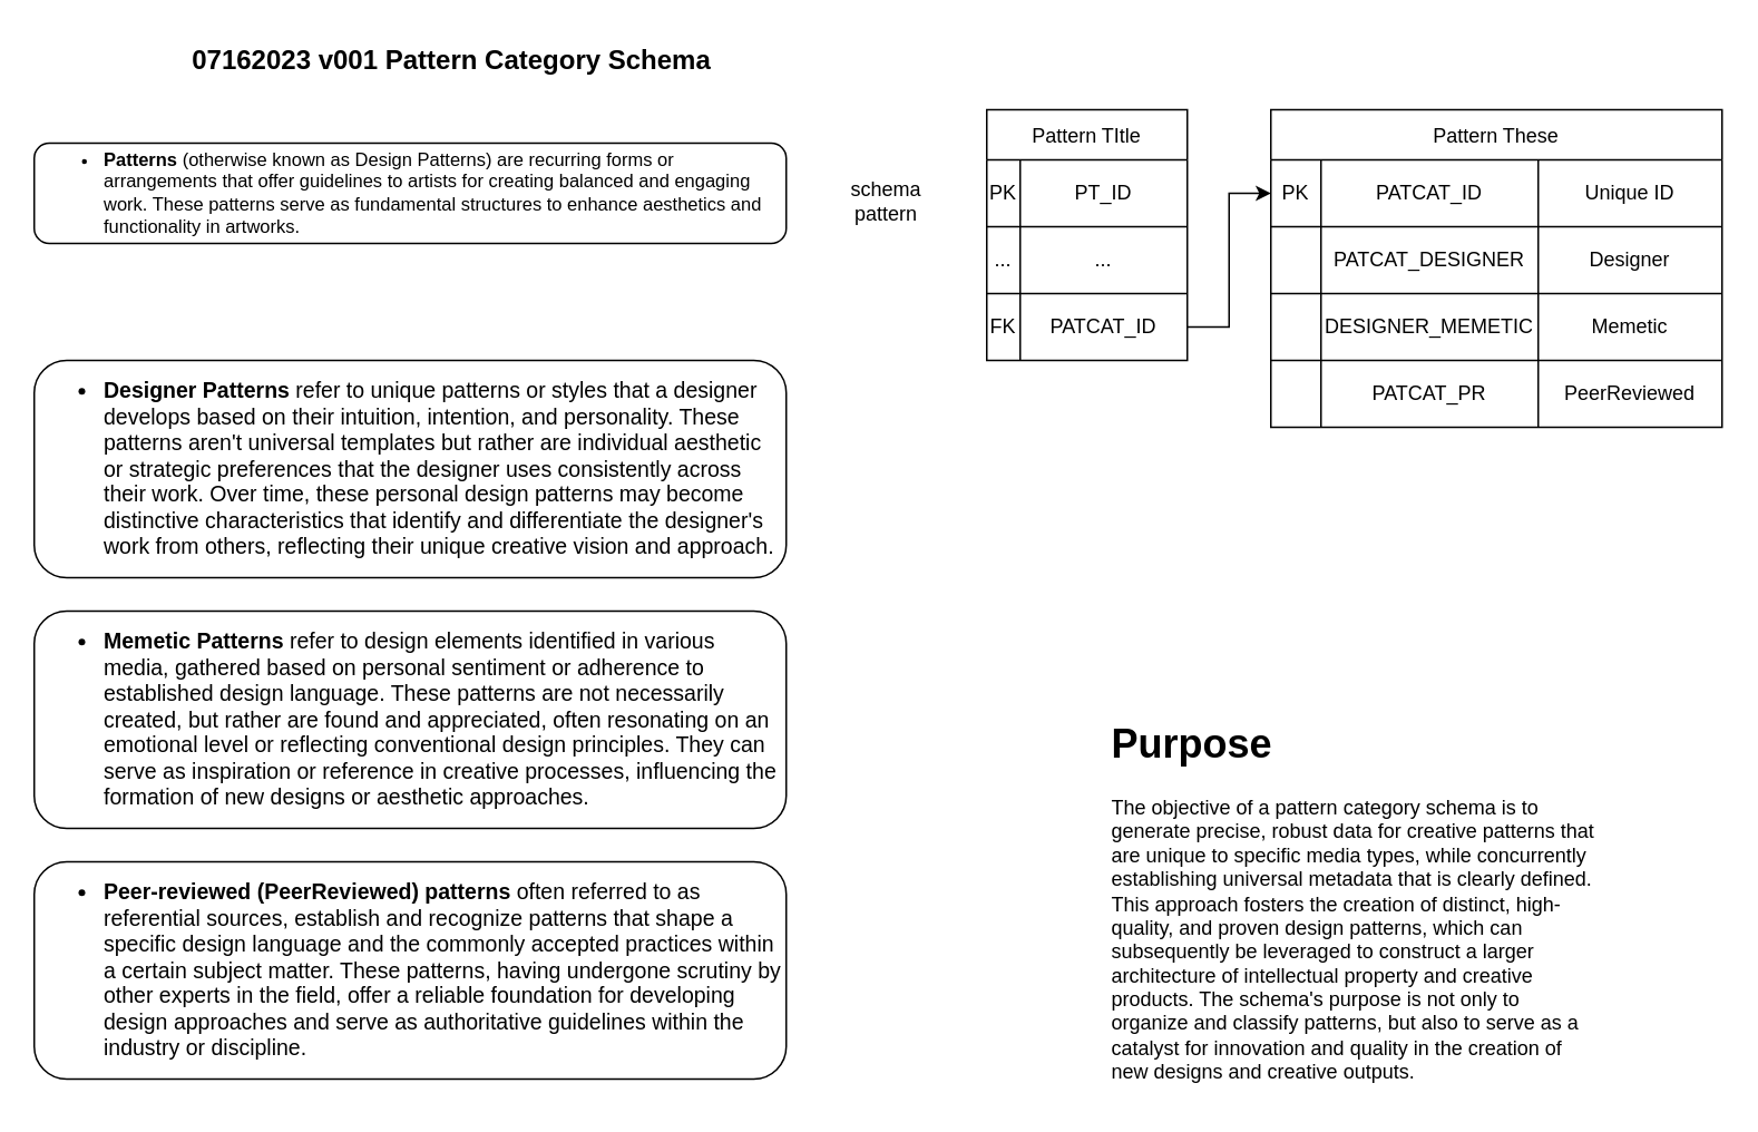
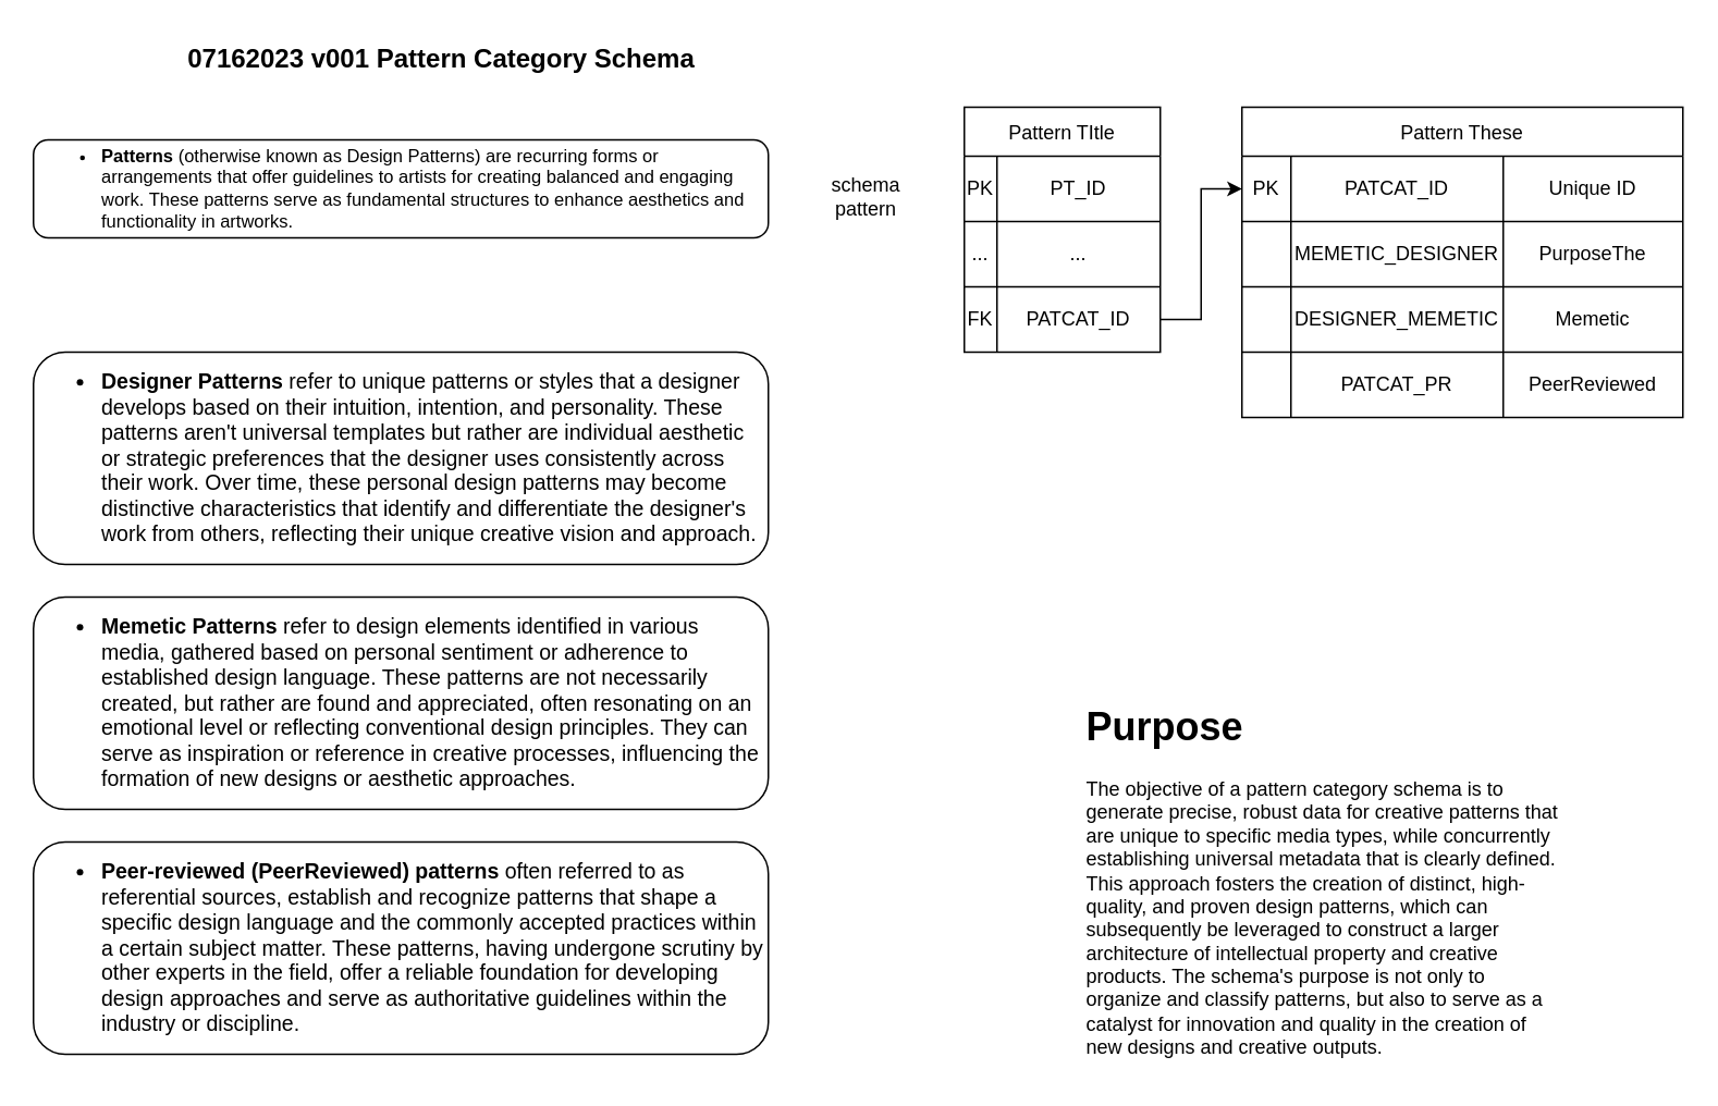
  <mxCell id="0" />
  <mxCell id="1" parent="0" />
  <mxCell id="2" value="07162023 v001 Pattern Category Schema" style="text;html=1;strokeColor=none;fillColor=none;align=center;verticalAlign=middle;whiteSpace=wrap;rounded=0;fontSize=16;fontStyle=1" parent="1" vertex="1"><mxGeometry x="110" y="20" width="320" height="30" as="geometry" /></mxCell>
  <mxCell id="3" value="Pattern These" style="shape=table;startSize=30;container=1;collapsible=0;childLayout=tableLayout;" parent="1" vertex="1"><mxGeometry x="760" y="65" width="270" height="190" as="geometry" /></mxCell>
  <mxCell id="4" value="" style="shape=tableRow;horizontal=0;startSize=0;swimlaneHead=0;swimlaneBody=0;strokeColor=inherit;top=0;left=0;bottom=0;right=0;collapsible=0;dropTarget=0;fillColor=none;points=[[0,0.5],[1,0.5]];portConstraint=eastwest;" parent="3" vertex="1"><mxGeometry y="30" width="270" height="40" as="geometry" /></mxCell>
  <mxCell id="5" value="PK" style="shape=partialRectangle;html=1;whiteSpace=wrap;connectable=0;strokeColor=inherit;overflow=hidden;fillColor=none;top=0;left=0;bottom=0;right=0;pointerEvents=1;" parent="4" vertex="1"><mxGeometry width="30" height="40" as="geometry"><mxRectangle width="30" height="40" as="alternateBounds" /></mxGeometry></mxCell>
  <mxCell id="6" value="PATCAT_ID" style="shape=partialRectangle;html=1;whiteSpace=wrap;connectable=0;strokeColor=inherit;overflow=hidden;fillColor=none;top=0;left=0;bottom=0;right=0;pointerEvents=1;" parent="4" vertex="1"><mxGeometry x="30" width="130" height="40" as="geometry"><mxRectangle width="130" height="40" as="alternateBounds" /></mxGeometry></mxCell>
  <mxCell id="7" value="Unique ID" style="shape=partialRectangle;html=1;whiteSpace=wrap;connectable=0;strokeColor=inherit;overflow=hidden;fillColor=none;top=0;left=0;bottom=0;right=0;pointerEvents=1;" parent="4" vertex="1"><mxGeometry x="160" width="110" height="40" as="geometry"><mxRectangle width="110" height="40" as="alternateBounds" /></mxGeometry></mxCell>
  <mxCell id="8" value="" style="shape=tableRow;horizontal=0;startSize=0;swimlaneHead=0;swimlaneBody=0;strokeColor=inherit;top=0;left=0;bottom=0;right=0;collapsible=0;dropTarget=0;fillColor=none;points=[[0,0.5],[1,0.5]];portConstraint=eastwest;" parent="3" vertex="1"><mxGeometry y="70" width="270" height="40" as="geometry" /></mxCell>
  <mxCell id="9" style="shape=partialRectangle;html=1;whiteSpace=wrap;connectable=0;strokeColor=inherit;overflow=hidden;fillColor=none;top=0;left=0;bottom=0;right=0;pointerEvents=1;" parent="8" vertex="1"><mxGeometry width="30" height="40" as="geometry"><mxRectangle width="30" height="40" as="alternateBounds" /></mxGeometry></mxCell>
- <mxCell id="10" value="PATCAT_DESIGNER" style="shape=partialRectangle;html=1;whiteSpace=wrap;connectable=0;strokeColor=inherit;overflow=hidden;fillColor=none;top=0;left=0;bottom=0;right=0;pointerEvents=1;" parent="8" vertex="1"><mxGeometry x="30" width="130" height="40" as="geometry"><mxRectangle width="130" height="40" as="alternateBounds" /></mxGeometry></mxCell>
- <mxCell id="11" value="Designer" style="shape=partialRectangle;html=1;whiteSpace=wrap;connectable=0;strokeColor=inherit;overflow=hidden;fillColor=none;top=0;left=0;bottom=0;right=0;pointerEvents=1;" parent="8" vertex="1"><mxGeometry x="160" width="110" height="40" as="geometry"><mxRectangle width="110" height="40" as="alternateBounds" /></mxGeometry></mxCell>
+ <mxCell id="10" value="MEMETIC_DESIGNER" style="shape=partialRectangle;html=1;whiteSpace=wrap;connectable=0;strokeColor=inherit;overflow=hidden;fillColor=none;top=0;left=0;bottom=0;right=0;pointerEvents=1;" parent="8" vertex="1"><mxGeometry x="30" width="130" height="40" as="geometry"><mxRectangle width="130" height="40" as="alternateBounds" /></mxGeometry></mxCell>
+ <mxCell id="11" value="PurposeThe" style="shape=partialRectangle;html=1;whiteSpace=wrap;connectable=0;strokeColor=inherit;overflow=hidden;fillColor=none;top=0;left=0;bottom=0;right=0;pointerEvents=1;" parent="8" vertex="1"><mxGeometry x="160" width="110" height="40" as="geometry"><mxRectangle width="110" height="40" as="alternateBounds" /></mxGeometry></mxCell>
  <mxCell id="12" value="" style="shape=tableRow;horizontal=0;startSize=0;swimlaneHead=0;swimlaneBody=0;strokeColor=inherit;top=0;left=0;bottom=0;right=0;collapsible=0;dropTarget=0;fillColor=none;points=[[0,0.5],[1,0.5]];portConstraint=eastwest;" parent="3" vertex="1"><mxGeometry y="110" width="270" height="40" as="geometry" /></mxCell>
  <mxCell id="13" style="shape=partialRectangle;html=1;whiteSpace=wrap;connectable=0;strokeColor=inherit;overflow=hidden;fillColor=none;top=0;left=0;bottom=0;right=0;pointerEvents=1;" parent="12" vertex="1"><mxGeometry width="30" height="40" as="geometry"><mxRectangle width="30" height="40" as="alternateBounds" /></mxGeometry></mxCell>
  <mxCell id="14" value="DESIGNER_MEMETIC" style="shape=partialRectangle;html=1;whiteSpace=wrap;connectable=0;strokeColor=inherit;overflow=hidden;fillColor=none;top=0;left=0;bottom=0;right=0;pointerEvents=1;" parent="12" vertex="1"><mxGeometry x="30" width="130" height="40" as="geometry"><mxRectangle width="130" height="40" as="alternateBounds" /></mxGeometry></mxCell>
  <mxCell id="15" value="Memetic" style="shape=partialRectangle;html=1;whiteSpace=wrap;connectable=0;strokeColor=inherit;overflow=hidden;fillColor=none;top=0;left=0;bottom=0;right=0;pointerEvents=1;" parent="12" vertex="1"><mxGeometry x="160" width="110" height="40" as="geometry"><mxRectangle width="110" height="40" as="alternateBounds" /></mxGeometry></mxCell>
  <mxCell id="16" value="" style="shape=tableRow;horizontal=0;startSize=0;swimlaneHead=0;swimlaneBody=0;strokeColor=inherit;top=0;left=0;bottom=0;right=0;collapsible=0;dropTarget=0;fillColor=none;points=[[0,0.5],[1,0.5]];portConstraint=eastwest;" parent="3" vertex="1"><mxGeometry y="150" width="270" height="40" as="geometry" /></mxCell>
  <mxCell id="17" style="shape=partialRectangle;html=1;whiteSpace=wrap;connectable=0;strokeColor=inherit;overflow=hidden;fillColor=none;top=0;left=0;bottom=0;right=0;pointerEvents=1;" parent="16" vertex="1"><mxGeometry width="30" height="40" as="geometry"><mxRectangle width="30" height="40" as="alternateBounds" /></mxGeometry></mxCell>
  <mxCell id="18" value="PATCAT_PR" style="shape=partialRectangle;html=1;whiteSpace=wrap;connectable=0;strokeColor=inherit;overflow=hidden;fillColor=none;top=0;left=0;bottom=0;right=0;pointerEvents=1;" parent="16" vertex="1"><mxGeometry x="30" width="130" height="40" as="geometry"><mxRectangle width="130" height="40" as="alternateBounds" /></mxGeometry></mxCell>
  <mxCell id="19" value="PeerReviewed" style="shape=partialRectangle;html=1;whiteSpace=wrap;connectable=0;strokeColor=inherit;overflow=hidden;fillColor=none;top=0;left=0;bottom=0;right=0;pointerEvents=1;" parent="16" vertex="1"><mxGeometry x="160" width="110" height="40" as="geometry"><mxRectangle width="110" height="40" as="alternateBounds" /></mxGeometry></mxCell>
  <mxCell id="20" value="Pattern TItle" style="shape=table;startSize=30;container=1;collapsible=0;childLayout=tableLayout;" parent="1" vertex="1"><mxGeometry x="590" y="65" width="120" height="150" as="geometry" /></mxCell>
  <mxCell id="21" value="" style="shape=tableRow;horizontal=0;startSize=0;swimlaneHead=0;swimlaneBody=0;strokeColor=inherit;top=0;left=0;bottom=0;right=0;collapsible=0;dropTarget=0;fillColor=none;points=[[0,0.5],[1,0.5]];portConstraint=eastwest;" parent="20" vertex="1"><mxGeometry y="30" width="120" height="40" as="geometry" /></mxCell>
  <mxCell id="22" value="PK" style="shape=partialRectangle;html=1;whiteSpace=wrap;connectable=0;strokeColor=inherit;overflow=hidden;fillColor=none;top=0;left=0;bottom=0;right=0;pointerEvents=1;" parent="21" vertex="1"><mxGeometry width="20" height="40" as="geometry"><mxRectangle width="20" height="40" as="alternateBounds" /></mxGeometry></mxCell>
  <mxCell id="23" value="PT_ID" style="shape=partialRectangle;html=1;whiteSpace=wrap;connectable=0;strokeColor=inherit;overflow=hidden;fillColor=none;top=0;left=0;bottom=0;right=0;pointerEvents=1;" parent="21" vertex="1"><mxGeometry x="20" width="100" height="40" as="geometry"><mxRectangle width="100" height="40" as="alternateBounds" /></mxGeometry></mxCell>
  <mxCell id="24" value="" style="shape=tableRow;horizontal=0;startSize=0;swimlaneHead=0;swimlaneBody=0;strokeColor=inherit;top=0;left=0;bottom=0;right=0;collapsible=0;dropTarget=0;fillColor=none;points=[[0,0.5],[1,0.5]];portConstraint=eastwest;" parent="20" vertex="1"><mxGeometry y="70" width="120" height="40" as="geometry" /></mxCell>
  <mxCell id="25" value="..." style="shape=partialRectangle;html=1;whiteSpace=wrap;connectable=0;strokeColor=inherit;overflow=hidden;fillColor=none;top=0;left=0;bottom=0;right=0;pointerEvents=1;" parent="24" vertex="1"><mxGeometry width="20" height="40" as="geometry"><mxRectangle width="20" height="40" as="alternateBounds" /></mxGeometry></mxCell>
  <mxCell id="26" value="..." style="shape=partialRectangle;html=1;whiteSpace=wrap;connectable=0;strokeColor=inherit;overflow=hidden;fillColor=none;top=0;left=0;bottom=0;right=0;pointerEvents=1;" parent="24" vertex="1"><mxGeometry x="20" width="100" height="40" as="geometry"><mxRectangle width="100" height="40" as="alternateBounds" /></mxGeometry></mxCell>
  <mxCell id="27" value="" style="shape=tableRow;horizontal=0;startSize=0;swimlaneHead=0;swimlaneBody=0;strokeColor=inherit;top=0;left=0;bottom=0;right=0;collapsible=0;dropTarget=0;fillColor=none;points=[[0,0.5],[1,0.5]];portConstraint=eastwest;" parent="20" vertex="1"><mxGeometry y="110" width="120" height="40" as="geometry" /></mxCell>
  <mxCell id="28" value="FK" style="shape=partialRectangle;html=1;whiteSpace=wrap;connectable=0;strokeColor=inherit;overflow=hidden;fillColor=none;top=0;left=0;bottom=0;right=0;pointerEvents=1;" parent="27" vertex="1"><mxGeometry width="20" height="40" as="geometry"><mxRectangle width="20" height="40" as="alternateBounds" /></mxGeometry></mxCell>
  <mxCell id="29" value="PATCAT_ID" style="shape=partialRectangle;html=1;whiteSpace=wrap;connectable=0;strokeColor=inherit;overflow=hidden;fillColor=none;top=0;left=0;bottom=0;right=0;pointerEvents=1;" parent="27" vertex="1"><mxGeometry x="20" width="100" height="40" as="geometry"><mxRectangle width="100" height="40" as="alternateBounds" /></mxGeometry></mxCell>
  <mxCell id="30" value="schema pattern" style="text;html=1;strokeColor=none;fillColor=none;align=center;verticalAlign=middle;whiteSpace=wrap;rounded=0;" parent="1" vertex="1"><mxGeometry x="500" y="105" width="60" height="30" as="geometry" /></mxCell>
  <mxCell id="31" style="edgeStyle=orthogonalEdgeStyle;rounded=0;orthogonalLoop=1;jettySize=auto;html=1;exitX=1;exitY=0.5;exitDx=0;exitDy=0;entryX=0;entryY=0.5;entryDx=0;entryDy=0;" parent="1" source="27" target="4" edge="1"><mxGeometry relative="1" as="geometry" /></mxCell>
  <mxCell id="32" value="&lt;ul style=&quot;font-size: 11px;&quot;&gt;&lt;li style=&quot;font-size: 11px;&quot;&gt;&lt;b style=&quot;font-size: 11px;&quot;&gt;Patterns&lt;/b&gt; (otherwise known as Design Patterns) are recurring forms or arrangements that offer guidelines to artists for creating balanced and engaging work. These patterns serve as fundamental structures to enhance aesthetics and functionality in artworks.&lt;/li&gt;&lt;/ul&gt;" style="rounded=1;whiteSpace=wrap;html=1;align=left;fontSize=11;" parent="1" vertex="1"><mxGeometry x="20" y="85" width="450" height="60" as="geometry" /></mxCell>
  <mxCell id="33" value="&lt;ul style=&quot;font-size: 13px;&quot;&gt;&lt;li style=&quot;font-size: 13px;&quot;&gt;&lt;b style=&quot;font-size: 13px;&quot;&gt;Designer Patterns&lt;/b&gt; refer to unique patterns or styles that a designer develops based on their intuition, intention, and personality. These patterns aren't universal templates but rather are individual aesthetic or strategic preferences that the designer uses consistently across their work. Over time, these personal design patterns may become distinctive characteristics that identify and differentiate the designer's work from others, reflecting their unique creative vision and approach.&lt;/li&gt;&lt;/ul&gt;" style="rounded=1;whiteSpace=wrap;html=1;align=left;fontSize=13;" parent="1" vertex="1"><mxGeometry x="20" y="215" width="450" height="130" as="geometry" /></mxCell>
  <mxCell id="34" value="&lt;ul style=&quot;font-size: 13px;&quot;&gt;&lt;li&gt;&lt;b&gt;Memetic Patterns&lt;/b&gt; refer to design elements identified in various media, gathered based on personal sentiment or adherence to established design language. These patterns are not necessarily created, but rather are found and appreciated, often resonating on an emotional level or reflecting conventional design principles. They can serve as inspiration or reference in creative processes, influencing the formation of new designs or aesthetic approaches.&lt;/li&gt;&lt;/ul&gt;" style="rounded=1;whiteSpace=wrap;html=1;align=left;fontSize=13;" parent="1" vertex="1"><mxGeometry x="20" y="365" width="450" height="130" as="geometry" /></mxCell>
  <mxCell id="35" value="&lt;ul style=&quot;font-size: 13px;&quot;&gt;&lt;li&gt;&lt;b&gt;Peer-reviewed (PeerReviewed) patterns&lt;/b&gt; often referred to as referential sources, establish and recognize patterns that shape a specific design language and the commonly accepted practices within a certain subject matter. These patterns, having undergone scrutiny by other experts in the field, offer a reliable foundation for developing design approaches and serve as authoritative guidelines within the industry or discipline.&lt;/li&gt;&lt;/ul&gt;" style="rounded=1;whiteSpace=wrap;html=1;align=left;fontSize=13;" parent="1" vertex="1"><mxGeometry x="20" y="515" width="450" height="130" as="geometry" /></mxCell>
  <mxCell id="36" value="&lt;h1&gt;Purpose&lt;/h1&gt;&lt;p&gt;The objective of a pattern category schema is to generate precise, robust data for creative patterns that are unique to specific media types, while concurrently establishing universal metadata that is clearly defined. This approach fosters the creation of distinct, high-quality, and proven design patterns, which can subsequently be leveraged to construct a larger architecture of intellectual property and creative products. The schema's purpose is not only to organize and classify patterns, but also to serve as a catalyst for innovation and quality in the creation of new designs and creative outputs.&lt;br&gt;&lt;/p&gt;" style="text;html=1;strokeColor=none;fillColor=none;spacing=5;spacingTop=-20;whiteSpace=wrap;overflow=hidden;rounded=0;" parent="1" vertex="1"><mxGeometry x="660" y="425" width="300" height="230" as="geometry" /></mxCell>
